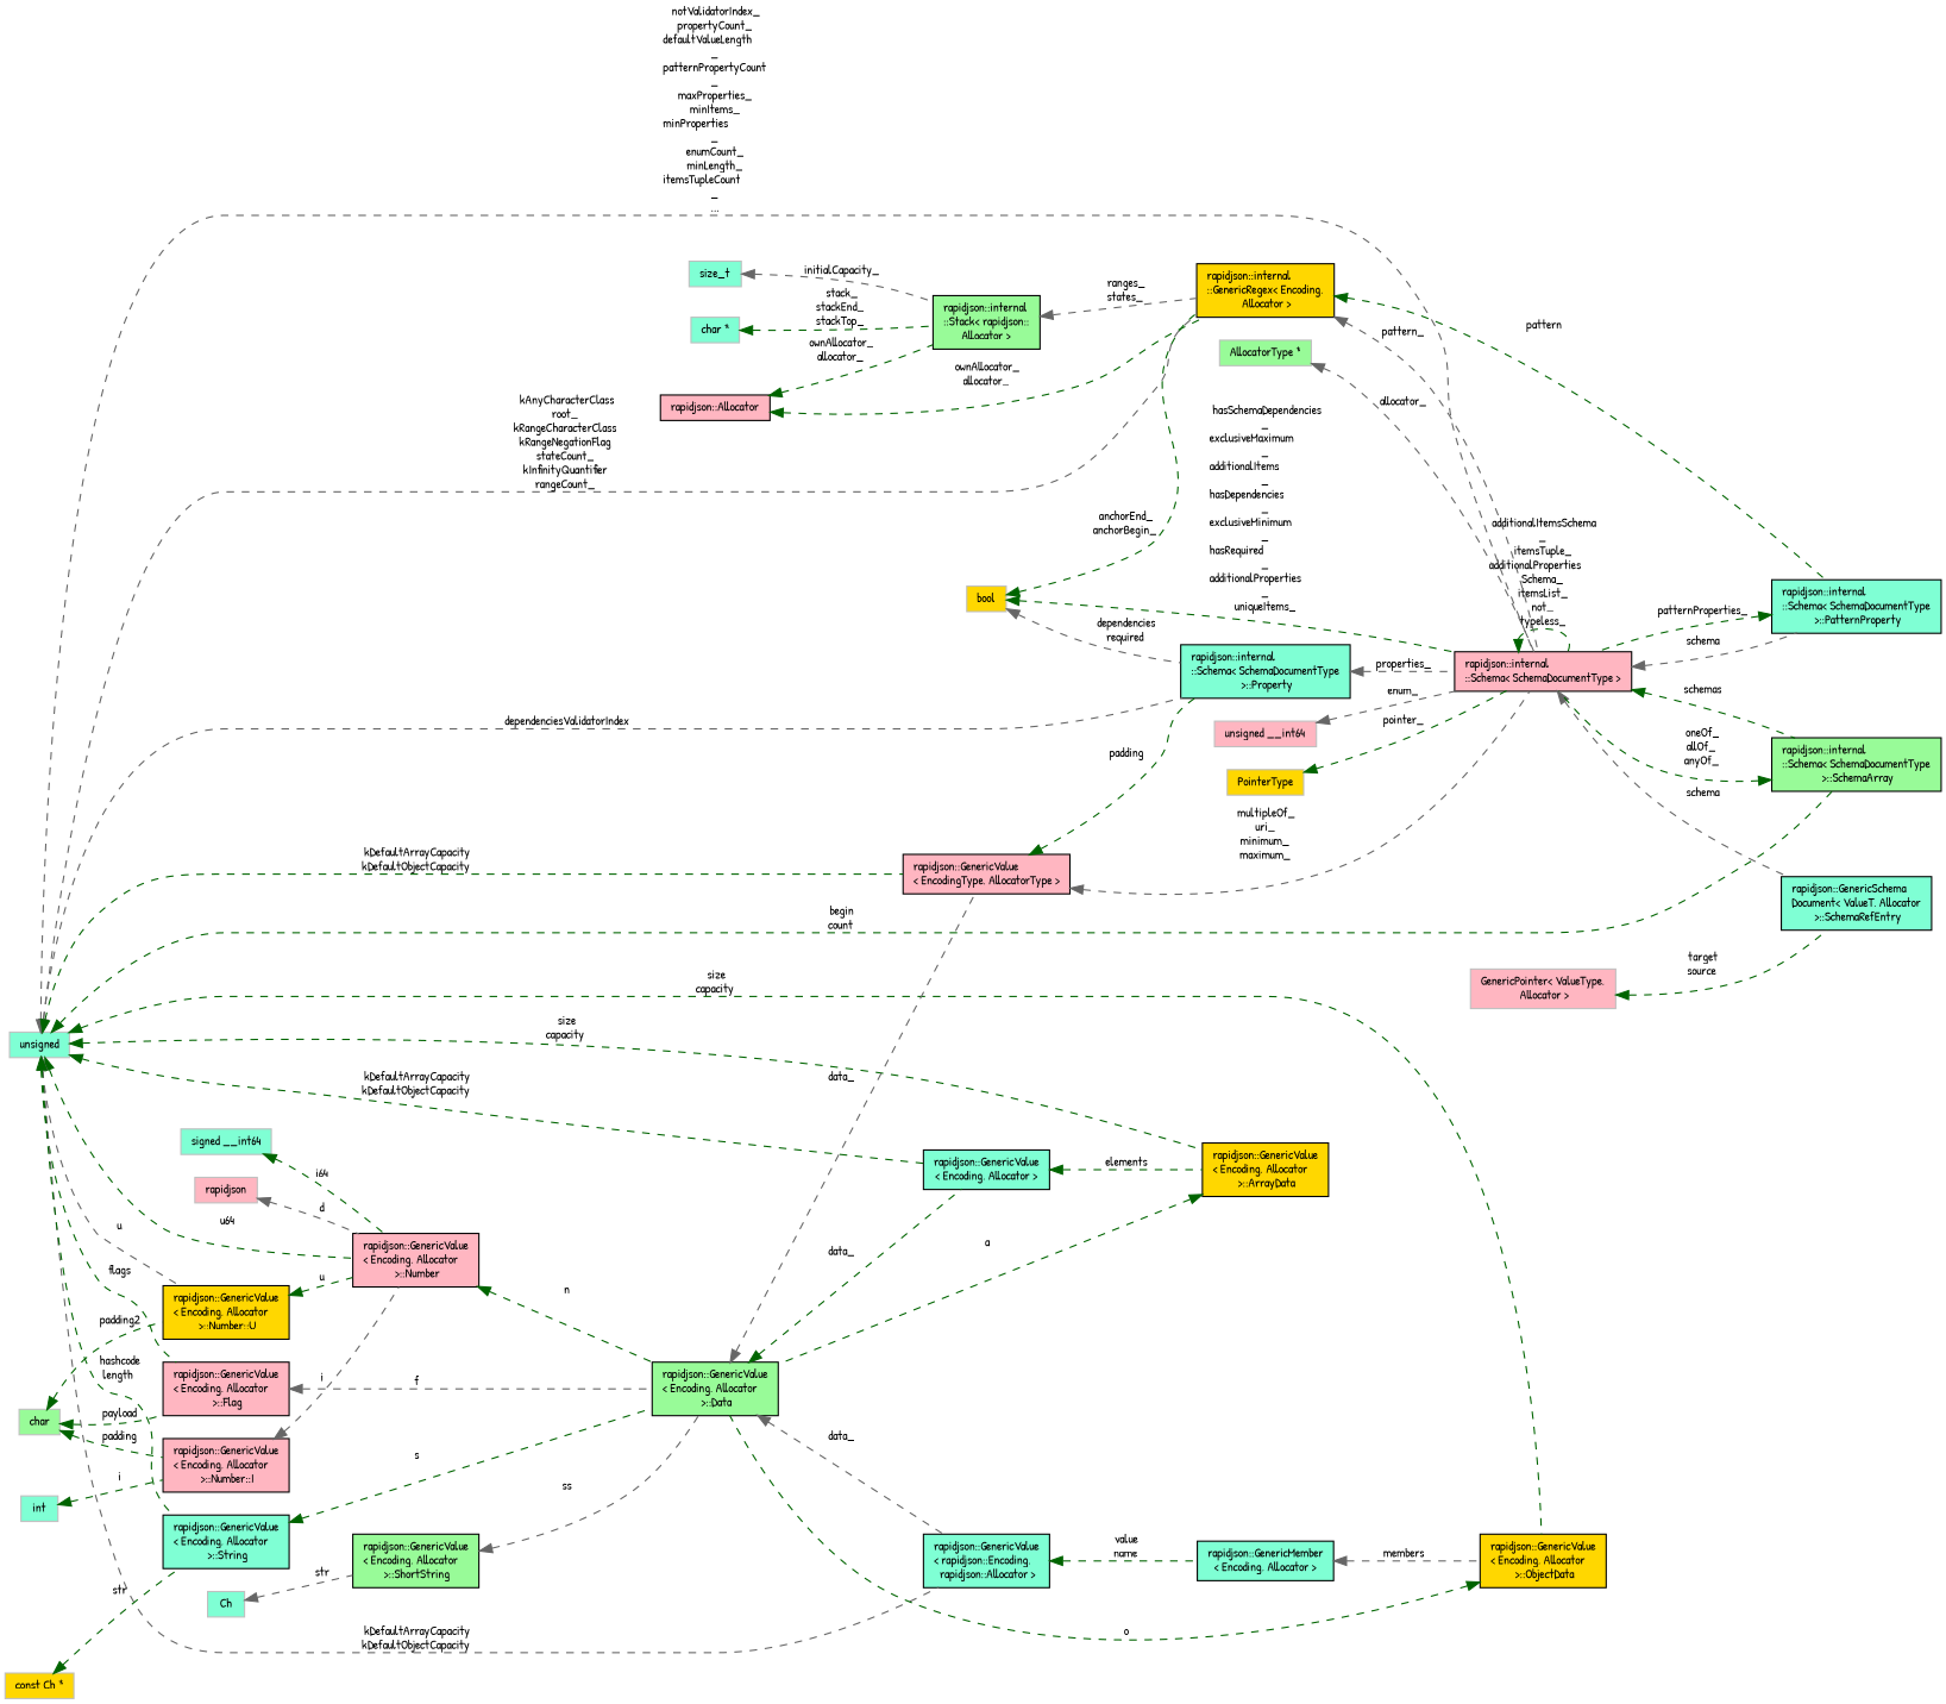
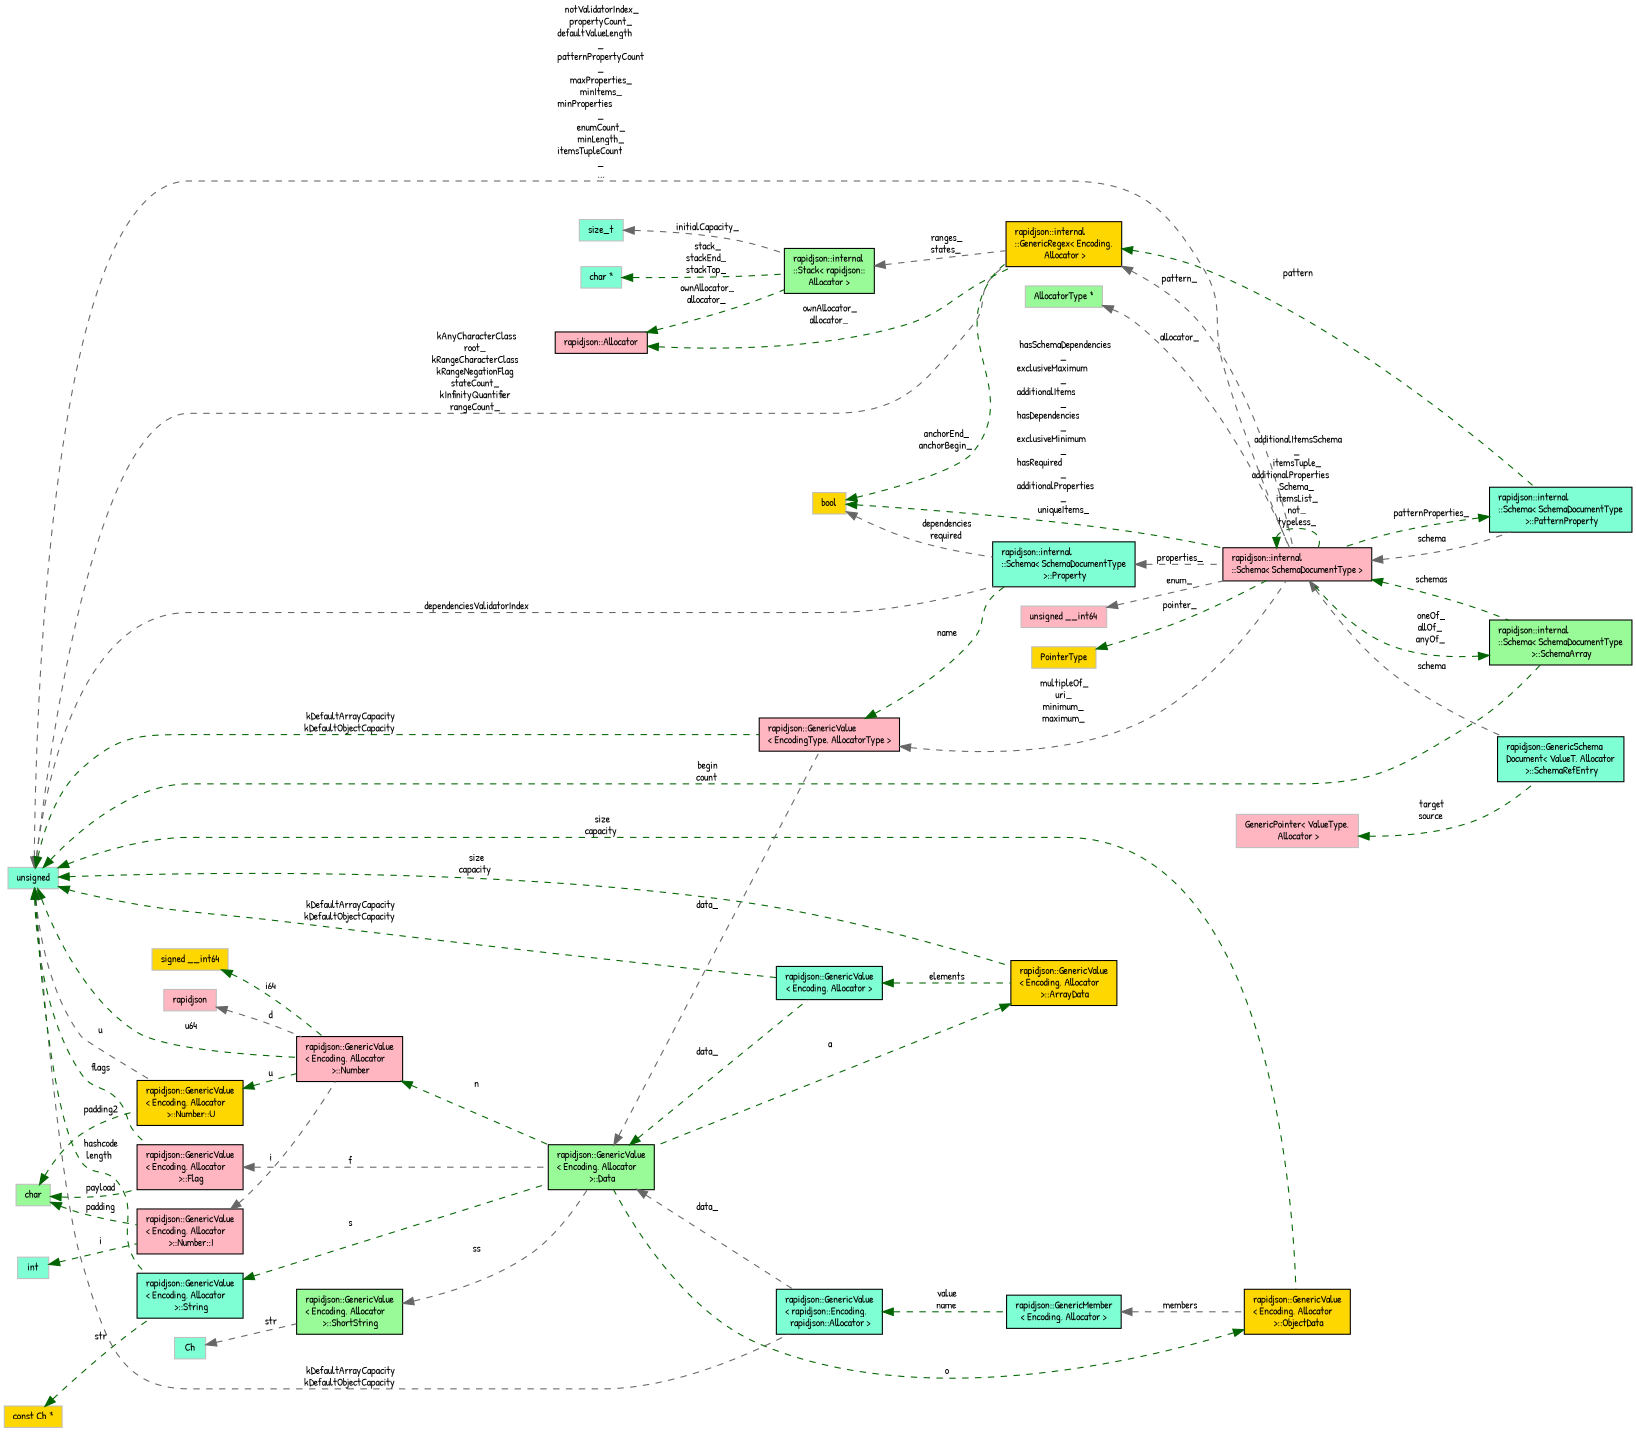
  digraph {
    fontname="Patrick Hand"
    rankdir=LR
    node [color=black fillcolor=aquamarine fontname="Patrick Hand" fontsize=10 shape=record style=filled]
    edge [color=darkgreen dir=back fontname="Patrick Hand" fontsize=10 labelfontname=Helvetica labelfontsize=10 style=dashed]
    n1 [fontcolor=black height=0.2 label="rapidjson::GenericSchema\lDocument\< ValueT, Allocator\l \>::SchemaRefEntry" width=0.4]
    n2 [color=grey75 fillcolor=lightpink height=0.2 label="GenericPointer\< ValueType,\l Allocator \>" width=0.4]
    n3 [fillcolor=lightpink height=0.2 label="rapidjson::internal\l::Schema\< SchemaDocumentType \>" width=0.4]
    n4 [height=0.2 label="rapidjson::internal\l::Schema\< SchemaDocumentType\l \>::PatternProperty" width=0.4]
    n5 [fillcolor=palegreen height=0.2 label="rapidjson::internal\l::Schema\< SchemaDocumentType\l \>::SchemaArray" width=0.4]
    n6 [height=0.2 label="rapidjson::internal\l::Schema\< SchemaDocumentType\l \>::Property" width=0.4]
    n7 [color=grey75 fillcolor=gold height=0.2 label=PointerType width=0.4]
    n8 [color=grey75 fillcolor=gold height=0.2 label=bool width=0.4]
    n9 [fillcolor=gold height=0.2 label="rapidjson::internal\l::GenericRegex\< Encoding,\l Allocator \>" width=0.4]
    n10 [fillcolor=palegreen height=0.2 label="rapidjson::internal\l::Stack\< rapidjson::\lAllocator \>" width=0.4]
    n11 [fillcolor=lightpink height=0.2 label="rapidjson::Allocator" width=0.4]
    n12 [color=grey75 height=0.2 label=size_t width=0.4]
    n13 [color=grey75 height=0.2 label="char *" width=0.4]
    n14 [color=grey75 height=0.2 label=unsigned width=0.4]
    n15 [fillcolor=lightpink height=0.2 label="rapidjson::GenericValue\l\< EncodingType, AllocatorType \>" width=0.4]
    n16 [fillcolor=lightpink height=0.2 label="rapidjson::GenericValue\l\< Encoding, Allocator\l \>::Flag" width=0.4]
    n17 [fillcolor=gold height=0.2 label="rapidjson::GenericValue\l\< Encoding, Allocator\l \>::ArrayData" width=0.4]
    n18 [height=0.2 label="rapidjson::GenericValue\l\< Encoding, Allocator \>" width=0.4]
    n19 [fillcolor=gold height=0.2 label="rapidjson::GenericValue\l\< Encoding, Allocator\l \>::ObjectData" width=0.4]
    n20 [height=0.2 label="rapidjson::GenericValue\l\< rapidjson::Encoding,\l rapidjson::Allocator \>" width=0.4]
    n21 [fillcolor=lightpink height=0.2 label="rapidjson::GenericValue\l\< Encoding, Allocator\l \>::Number" width=0.4]
    n22 [fillcolor=gold height=0.2 label="rapidjson::GenericValue\l\< Encoding, Allocator\l \>::Number::U" width=0.4]
    n23 [height=0.2 label="rapidjson::GenericValue\l\< Encoding, Allocator\l \>::String" width=0.4]
    n24 [fillcolor=palegreen height=0.2 label="rapidjson::GenericValue\l\< Encoding, Allocator\l \>::Data" width=0.4]
    n25 [height=0.2 label="rapidjson::GenericMember\l\< Encoding, Allocator \>" width=0.4]
    n26 [fillcolor=palegreen height=0.2 label="rapidjson::GenericValue\l\< Encoding, Allocator\l \>::ShortString" width=0.4]
    n27 [color=grey75 height=0.2 label=Ch width=0.4]
    n28 [color=grey75 fillcolor=palegreen height=0.2 label=char width=0.4]
    n29 [fillcolor=lightpink height=0.2 label="rapidjson::GenericValue\l\< Encoding, Allocator\l \>::Number::I" width=0.4]
    n30 [color=grey75 fillcolor=lightpink height=0.2 label=rapidjson width=0.4]
    n31 [color=grey75 height=0.2 label=int width=0.4]
-   n32 [color=grey75 height=0.2 label="signed __int64" width=0.4]
+   n32 [color=grey75 fillcolor=gold height=0.2 label="signed __int64" width=0.4]
    n33 [color=grey75 fillcolor=gold height=0.2 label="const Ch *" width=0.4]
    n34 [color=grey75 fillcolor=palegreen height=0.2 label="AllocatorType *" width=0.4]
    n35 [color=grey75 fillcolor=lightpink height=0.2 label="unsigned __int64" width=0.4]
    n2 -> n1 [label=" target\nsource"]
    n3 -> n1 [color=gray40 label=" schema"]
    n3 -> n3 [label=" additionalItemsSchema\l_\nitemsTuple_\nadditionalProperties\lSchema_\nitemsList_\nnot_\ntypeless_"]
    n3 -> n4 [color=gray40 label=" schema"]
    n3 -> n5 [label=" schemas"]
    n4 -> n3 [label=" patternProperties_"]
    n5 -> n3 [label=" oneOf_\nallOf_\nanyOf_"]
    n6 -> n3 [color=gray40 label=" properties_"]
    n7 -> n3 [label=" pointer_"]
    n8 -> n3 [label=" hasSchemaDependencies\l_\nexclusiveMaximum\l_\nadditionalItems\l_\nhasDependencies\l_\nexclusiveMinimum\l_\nhasRequired\l_\nadditionalProperties\l_\nuniqueItems_"]
    n8 -> n6 [color=gray40 label=" dependencies\nrequired"]
    n8 -> n9 [label=" anchorEnd_\nanchorBegin_"]
    n9 -> n3 [color=gray40 label=" pattern_"]
    n9 -> n4 [label=" pattern"]
    n10 -> n9 [color=gray40 label=" ranges_\nstates_"]
    n11 -> n9 [label=" ownAllocator_\nallocator_"]
    n11 -> n10 [label=" ownAllocator_\nallocator_"]
    n12 -> n10 [color=gray40 label=" initialCapacity_"]
    n13 -> n10 [label=" stack_\nstackEnd_\nstackTop_"]
    n14 -> n3 [color=gray40 label=" notValidatorIndex_\npropertyCount_\ndefaultValueLength\l_\npatternPropertyCount\l_\nmaxProperties_\nminItems_\nminProperties\l_\nenumCount_\nminLength_\nitemsTupleCount\l_\n..."]
    n14 -> n5 [label=" begin\ncount"]
    n14 -> n6 [color=gray40 label=" dependenciesValidatorIndex"]
    n14 -> n9 [color=gray40 label=" kAnyCharacterClass\nroot_\nkRangeCharacterClass\nkRangeNegationFlag\nstateCount_\nkInfinityQuantifier\nrangeCount_"]
    n14 -> n15 [label=" kDefaultArrayCapacity\nkDefaultObjectCapacity"]
    n14 -> n16 [label=" flags"]
    n14 -> n17 [label=" size\ncapacity"]
    n14 -> n18 [label=" kDefaultArrayCapacity\nkDefaultObjectCapacity"]
    n14 -> n19 [label=" size\ncapacity"]
    n14 -> n20 [color=gray40 label=" kDefaultArrayCapacity\nkDefaultObjectCapacity"]
    n14 -> n21 [label=" u64"]
    n14 -> n22 [color=gray40 label=" u"]
    n14 -> n23 [label=" hashcode\nlength"]
    n15 -> n3 [color=gray40 label=" multipleOf_\nuri_\nminimum_\nmaximum_"]
-   n15 -> n6 [label=" padding"]
+   n15 -> n6 [label=" name"]
    n16 -> n24 [color=gray40 label=" f"]
    n17 -> n24 [label=" a"]
    n18 -> n17 [label=" elements"]
    n19 -> n24 [label=" o"]
    n20 -> n25 [label=" value\nname"]
    n21 -> n24 [label=" n"]
    n22 -> n21 [label=" u"]
    n23 -> n24 [label=" s"]
    n24 -> n15 [color=gray40 label=" data_"]
    n24 -> n18 [label=" data_"]
    n24 -> n20 [color=gray40 label=" data_"]
    n25 -> n19 [color=gray40 label=" members"]
    n26 -> n24 [color=gray40 label=" ss"]
    n27 -> n26 [color=gray40 label=" str"]
    n28 -> n16 [label=" payload"]
    n28 -> n22 [label=" padding2"]
    n28 -> n29 [label=" padding"]
    n29 -> n21 [color=gray40 label=" i"]
    n30 -> n21 [color=gray40 label=" d"]
    n31 -> n29 [label=" i"]
    n32 -> n21 [label=" i64"]
    n33 -> n23 [label=" str"]
    n34 -> n3 [color=gray40 label=" allocator_"]
    n35 -> n3 [color=gray40 label=" enum_"]
  }
